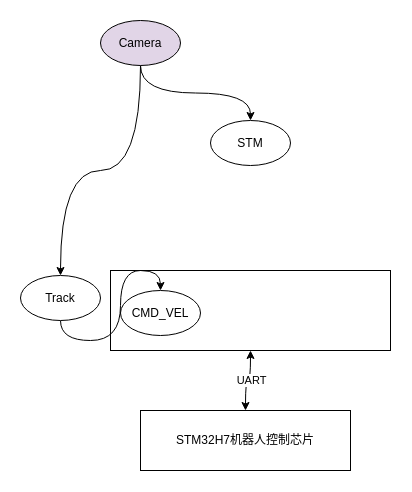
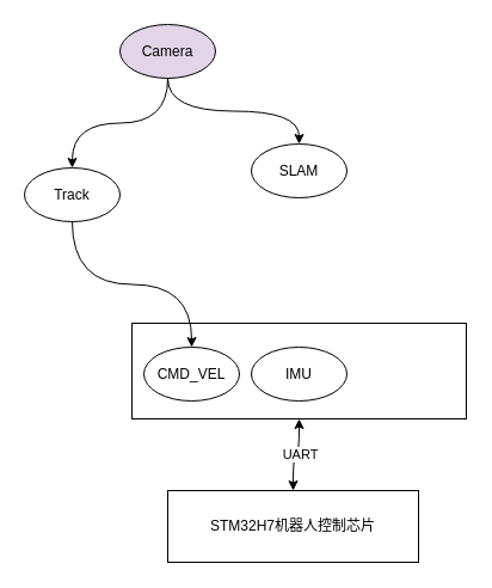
  <mxCell id="0" />
  <mxCell id="1" parent="0" />
  <mxCell id="2" value="" style="rounded=0;whiteSpace=wrap;html=1;" vertex="1" parent="1"><mxGeometry x="110" y="270" width="280" height="80" as="geometry" /></mxCell>
  <mxCell id="3" style="edgeStyle=orthogonalEdgeStyle;rounded=0;orthogonalLoop=1;jettySize=auto;html=1;exitX=0.5;exitY=0;exitDx=0;exitDy=0;entryX=0.5;entryY=1;entryDx=0;entryDy=0;startArrow=classic;startFill=1;curved=1;" edge="1" parent="1" source="5" target="2"><mxGeometry relative="1" as="geometry"><mxPoint x="245" y="310" as="targetPoint" /></mxGeometry></mxCell>
  <mxCell id="4" value="UART" style="edgeLabel;html=1;align=center;verticalAlign=middle;resizable=0;points=[];" vertex="1" connectable="0" parent="3"><mxGeometry x="0.1" relative="1" as="geometry"><mxPoint as="offset" /></mxGeometry></mxCell>
  <mxCell id="5" value="STM32H7机器人控制芯片" style="rounded=0;whiteSpace=wrap;html=1;" vertex="1" parent="1"><mxGeometry x="140" y="410" width="210" height="60" as="geometry" /></mxCell>
  <mxCell id="6" value="CMD_VEL" style="ellipse;whiteSpace=wrap;html=1;" vertex="1" parent="1"><mxGeometry x="120" y="290" width="80" height="45" as="geometry" /></mxCell>
+ <mxCell id="7" value="IMU" style="ellipse;whiteSpace=wrap;html=1;" vertex="1" parent="1"><mxGeometry x="210" y="290" width="80" height="45" as="geometry" /></mxCell>
  <mxCell id="8" style="edgeStyle=orthogonalEdgeStyle;curved=1;rounded=0;orthogonalLoop=1;jettySize=auto;html=1;exitX=0.5;exitY=1;exitDx=0;exitDy=0;entryX=0.5;entryY=0;entryDx=0;entryDy=0;" edge="1" parent="1" source="10" target="13"><mxGeometry relative="1" as="geometry" /></mxCell>
  <mxCell id="9" style="edgeStyle=orthogonalEdgeStyle;curved=1;rounded=0;orthogonalLoop=1;jettySize=auto;html=1;exitX=0.5;exitY=1;exitDx=0;exitDy=0;entryX=0.5;entryY=0;entryDx=0;entryDy=0;" edge="1" parent="1" source="10" target="11"><mxGeometry relative="1" as="geometry" /></mxCell>
  <mxCell id="10" value="Camera" style="ellipse;whiteSpace=wrap;html=1;fillColor=#e1d5e7;" vertex="1" parent="1"><mxGeometry x="100" y="20" width="80" height="45" as="geometry" /></mxCell>
- <mxCell id="11" value="STM" style="ellipse;whiteSpace=wrap;html=1;" vertex="1" parent="1"><mxGeometry x="210" y="120" width="80" height="45" as="geometry" /></mxCell>
+ <mxCell id="11" value="SLAM" style="ellipse;whiteSpace=wrap;html=1;" vertex="1" parent="1"><mxGeometry x="210" y="120" width="80" height="45" as="geometry" /></mxCell>
  <mxCell id="12" style="edgeStyle=orthogonalEdgeStyle;curved=1;rounded=0;orthogonalLoop=1;jettySize=auto;html=1;exitX=0.5;exitY=1;exitDx=0;exitDy=0;entryX=0.5;entryY=0;entryDx=0;entryDy=0;" edge="1" parent="1" source="13" target="6"><mxGeometry relative="1" as="geometry" /></mxCell>
- <mxCell id="13" value="Track" style="ellipse;whiteSpace=wrap;html=1;" vertex="1" parent="1"><mxGeometry x="20" y="275" width="80" height="45" as="geometry" /></mxCell>
+ <mxCell id="13" value="Track" style="ellipse;whiteSpace=wrap;html=1;" vertex="1" parent="1"><mxGeometry x="20" y="140" width="80" height="45" as="geometry" /></mxCell>
